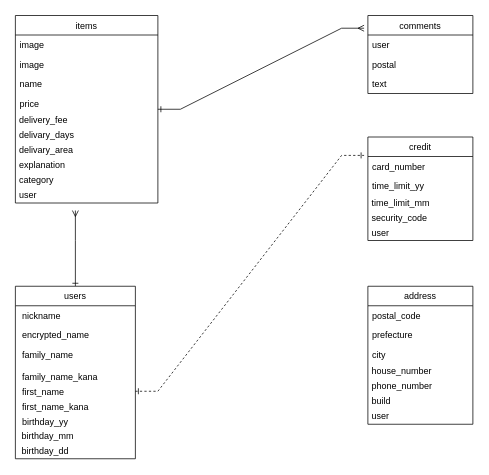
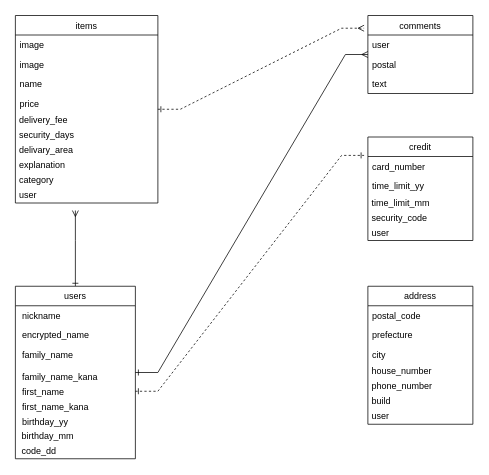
  <mxCell id="0" />
  <mxCell id="1" parent="0" />
+ <mxCell id="2" style="edgeStyle=entityRelationEdgeStyle;rounded=0;orthogonalLoop=1;jettySize=auto;html=1;startArrow=ERone;startFill=0;endArrow=ERmany;endFill=0;" parent="1" source="4" target="26" edge="1"><mxGeometry relative="1" as="geometry" /></mxCell>
  <mxCell id="3" style="edgeStyle=none;rounded=0;orthogonalLoop=1;jettySize=auto;html=1;startArrow=ERone;startFill=0;endArrow=ERmany;endFill=0;" parent="1" source="4" edge="1"><mxGeometry relative="1" as="geometry"><mxPoint x="100" y="280" as="targetPoint" /><Array as="points"><mxPoint x="100" y="320" /></Array></mxGeometry></mxCell>
  <mxCell id="4" value="users" style="swimlane;fontStyle=0;childLayout=stackLayout;horizontal=1;startSize=26;horizontalStack=0;resizeParent=1;resizeParentMax=0;resizeLast=0;collapsible=1;marginBottom=0;" parent="1" vertex="1"><mxGeometry x="20" y="381" width="160" height="230" as="geometry"><mxRectangle x="110" y="170" width="50" height="26" as="alternateBounds" /></mxGeometry></mxCell>
  <mxCell id="5" value=" nickname" style="text;strokeColor=none;fillColor=none;align=left;verticalAlign=top;spacingLeft=4;spacingRight=4;overflow=hidden;rotatable=0;points=[[0,0.5],[1,0.5]];portConstraint=eastwest;" parent="4" vertex="1"><mxGeometry y="26" width="160" height="26" as="geometry" /></mxCell>
  <mxCell id="6" value=" encrypted_name" style="text;strokeColor=none;fillColor=none;align=left;verticalAlign=top;spacingLeft=4;spacingRight=4;overflow=hidden;rotatable=0;points=[[0,0.5],[1,0.5]];portConstraint=eastwest;" parent="4" vertex="1"><mxGeometry y="52" width="160" height="26" as="geometry" /></mxCell>
  <mxCell id="7" value=" family_name" style="text;strokeColor=none;fillColor=none;align=left;verticalAlign=top;spacingLeft=4;spacingRight=4;overflow=hidden;rotatable=0;points=[[0,0.5],[1,0.5]];portConstraint=eastwest;" parent="4" vertex="1"><mxGeometry y="78" width="160" height="32" as="geometry" /></mxCell>
  <mxCell id="8" value=" family_name_kana" style="text;resizable=0;autosize=1;align=left;verticalAlign=middle;points=[];fillColor=none;strokeColor=none;rounded=0;spacingLeft=4;spacingRight=4;" parent="4" vertex="1"><mxGeometry y="110" width="160" height="20" as="geometry" /></mxCell>
  <mxCell id="9" value=" first_name" style="text;align=left;verticalAlign=middle;resizable=0;points=[];autosize=1;strokeColor=none;spacingLeft=4;spacingRight=4;" parent="4" vertex="1"><mxGeometry y="130" width="160" height="20" as="geometry" /></mxCell>
  <mxCell id="10" value=" first_name_kana" style="text;align=left;verticalAlign=middle;resizable=0;points=[];autosize=1;strokeColor=none;spacingLeft=4;spacingRight=4;" parent="4" vertex="1"><mxGeometry y="150" width="160" height="20" as="geometry" /></mxCell>
  <mxCell id="11" value=" birthday_yy" style="text;align=left;verticalAlign=middle;resizable=0;points=[];autosize=1;strokeColor=none;spacingLeft=4;spacingRight=4;" parent="4" vertex="1"><mxGeometry y="170" width="160" height="20" as="geometry" /></mxCell>
  <mxCell id="12" value="&amp;nbsp; birthday_mm" style="text;html=1;align=left;verticalAlign=middle;resizable=0;points=[];autosize=1;strokeColor=none;" vertex="1" parent="4"><mxGeometry y="190" width="160" height="20" as="geometry" /></mxCell>
- <mxCell id="13" value="&amp;nbsp; birthday_dd" style="text;html=1;align=left;verticalAlign=middle;resizable=0;points=[];autosize=1;strokeColor=none;" vertex="1" parent="4"><mxGeometry y="210" width="160" height="20" as="geometry" /></mxCell>
- <mxCell id="14" style="edgeStyle=entityRelationEdgeStyle;rounded=0;orthogonalLoop=1;jettySize=auto;html=1;entryX=-0.036;entryY=0.163;entryDx=0;entryDy=0;entryPerimeter=0;startArrow=ERone;startFill=0;endArrow=ERmany;endFill=0;" parent="1" source="15" target="26" edge="1"><mxGeometry relative="1" as="geometry" /></mxCell>
+ <mxCell id="13" value="&amp;nbsp; code_dd" style="text;html=1;align=left;verticalAlign=middle;resizable=0;points=[];autosize=1;strokeColor=none;" vertex="1" parent="4"><mxGeometry y="210" width="160" height="20" as="geometry" /></mxCell>
+ <mxCell id="14" style="edgeStyle=entityRelationEdgeStyle;rounded=0;orthogonalLoop=1;jettySize=auto;html=1;entryX=-0.036;entryY=0.163;entryDx=0;entryDy=0;entryPerimeter=0;startArrow=ERone;startFill=0;endArrow=ERmany;endFill=0;dashed=1;" parent="1" source="15" target="26" edge="1"><mxGeometry relative="1" as="geometry" /></mxCell>
  <mxCell id="15" value="items" style="swimlane;fontStyle=0;childLayout=stackLayout;horizontal=1;startSize=26;horizontalStack=0;resizeParent=1;resizeParentMax=0;resizeLast=0;collapsible=1;marginBottom=0;align=center;" parent="1" vertex="1"><mxGeometry x="20" y="20" width="190" height="250" as="geometry" /></mxCell>
  <mxCell id="16" value="image" style="text;strokeColor=none;fillColor=none;align=left;verticalAlign=top;spacingLeft=4;spacingRight=4;overflow=hidden;rotatable=0;points=[[0,0.5],[1,0.5]];portConstraint=eastwest;" parent="15" vertex="1"><mxGeometry y="26" width="190" height="26" as="geometry" /></mxCell>
  <mxCell id="17" value="image" style="text;strokeColor=none;fillColor=none;align=left;verticalAlign=top;spacingLeft=4;spacingRight=4;overflow=hidden;rotatable=0;points=[[0,0.5],[1,0.5]];portConstraint=eastwest;" parent="15" vertex="1"><mxGeometry y="52" width="190" height="26" as="geometry" /></mxCell>
  <mxCell id="18" value="name" style="text;strokeColor=none;fillColor=none;align=left;verticalAlign=top;spacingLeft=4;spacingRight=4;overflow=hidden;rotatable=0;points=[[0,0.5],[1,0.5]];portConstraint=eastwest;" parent="15" vertex="1"><mxGeometry y="78" width="190" height="26" as="geometry" /></mxCell>
  <mxCell id="19" value="price" style="text;strokeColor=none;fillColor=none;align=left;verticalAlign=top;spacingLeft=4;spacingRight=4;overflow=hidden;rotatable=0;points=[[0,0.5],[1,0.5]];portConstraint=eastwest;" parent="15" vertex="1"><mxGeometry y="104" width="190" height="26" as="geometry" /></mxCell>
  <mxCell id="20" value="&amp;nbsp;delivery_fee&lt;span style=&quot;white-space: pre&quot;&gt;&#09;&lt;/span&gt;" style="text;html=1;align=left;verticalAlign=middle;resizable=0;points=[];autosize=1;strokeColor=none;" parent="15" vertex="1"><mxGeometry y="130" width="190" height="20" as="geometry" /></mxCell>
- <mxCell id="21" value="&amp;nbsp;delivary_days" style="text;html=1;align=left;verticalAlign=middle;resizable=0;points=[];autosize=1;strokeColor=none;" parent="15" vertex="1"><mxGeometry y="150" width="190" height="20" as="geometry" /></mxCell>
+ <mxCell id="21" value="&amp;nbsp;security_days" style="text;html=1;align=left;verticalAlign=middle;resizable=0;points=[];autosize=1;strokeColor=none;" parent="15" vertex="1"><mxGeometry y="150" width="190" height="20" as="geometry" /></mxCell>
  <mxCell id="22" value="&amp;nbsp;delivary_area" style="text;html=1;align=left;verticalAlign=middle;resizable=0;points=[];autosize=1;strokeColor=none;" parent="15" vertex="1"><mxGeometry y="170" width="190" height="20" as="geometry" /></mxCell>
  <mxCell id="23" value="&amp;nbsp;explanation" style="text;html=1;align=left;verticalAlign=middle;resizable=0;points=[];autosize=1;strokeColor=none;" parent="15" vertex="1"><mxGeometry y="190" width="190" height="20" as="geometry" /></mxCell>
  <mxCell id="24" value="&amp;nbsp;category" style="text;html=1;align=left;verticalAlign=middle;resizable=0;points=[];autosize=1;strokeColor=none;" parent="15" vertex="1"><mxGeometry y="210" width="190" height="20" as="geometry" /></mxCell>
  <mxCell id="25" value="&amp;nbsp;user" style="text;html=1;align=left;verticalAlign=middle;resizable=0;points=[];autosize=1;strokeColor=none;" parent="15" vertex="1"><mxGeometry y="230" width="190" height="20" as="geometry" /></mxCell>
  <mxCell id="26" value="comments" style="swimlane;fontStyle=0;childLayout=stackLayout;horizontal=1;startSize=26;horizontalStack=0;resizeParent=1;resizeParentMax=0;resizeLast=0;collapsible=1;marginBottom=0;align=center;verticalAlign=middle;html=0;" parent="1" vertex="1"><mxGeometry x="490" y="20" width="140" height="104" as="geometry" /></mxCell>
  <mxCell id="27" value="user" style="text;strokeColor=none;fillColor=none;align=left;verticalAlign=top;spacingLeft=4;spacingRight=4;overflow=hidden;rotatable=0;points=[[0,0.5],[1,0.5]];portConstraint=eastwest;" parent="26" vertex="1"><mxGeometry y="26" width="140" height="26" as="geometry" /></mxCell>
  <mxCell id="28" value="postal" style="text;strokeColor=none;fillColor=none;align=left;verticalAlign=top;spacingLeft=4;spacingRight=4;overflow=hidden;rotatable=0;points=[[0,0.5],[1,0.5]];portConstraint=eastwest;" parent="26" vertex="1"><mxGeometry y="52" width="140" height="26" as="geometry" /></mxCell>
  <mxCell id="29" value="text" style="text;strokeColor=none;fillColor=none;align=left;verticalAlign=top;spacingLeft=4;spacingRight=4;overflow=hidden;rotatable=0;points=[[0,0.5],[1,0.5]];portConstraint=eastwest;" parent="26" vertex="1"><mxGeometry y="78" width="140" height="26" as="geometry" /></mxCell>
  <mxCell id="30" value="credit" style="swimlane;fontStyle=0;childLayout=stackLayout;horizontal=1;startSize=26;horizontalStack=0;resizeParent=1;resizeParentMax=0;resizeLast=0;collapsible=1;marginBottom=0;align=center;verticalAlign=middle;html=0;" parent="1" vertex="1"><mxGeometry x="490" y="182" width="140" height="138" as="geometry" /></mxCell>
  <mxCell id="31" value="card_number" style="text;strokeColor=none;fillColor=none;align=left;verticalAlign=top;spacingLeft=4;spacingRight=4;overflow=hidden;rotatable=0;points=[[0,0.5],[1,0.5]];portConstraint=eastwest;" parent="30" vertex="1"><mxGeometry y="26" width="140" height="26" as="geometry" /></mxCell>
  <mxCell id="32" value="time_limit_yy" style="text;strokeColor=none;fillColor=none;align=left;verticalAlign=top;spacingLeft=4;spacingRight=4;overflow=hidden;rotatable=0;points=[[0,0.5],[1,0.5]];portConstraint=eastwest;" parent="30" vertex="1"><mxGeometry y="52" width="140" height="26" as="geometry" /></mxCell>
  <mxCell id="33" value="&amp;nbsp;time_limit_mm" style="text;html=1;align=left;verticalAlign=middle;resizable=0;points=[];autosize=1;strokeColor=none;" vertex="1" parent="30"><mxGeometry y="78" width="140" height="20" as="geometry" /></mxCell>
  <mxCell id="34" value="&amp;nbsp;security_code" style="text;html=1;align=left;verticalAlign=middle;resizable=0;points=[];autosize=1;strokeColor=none;" parent="30" vertex="1"><mxGeometry y="98" width="140" height="20" as="geometry" /></mxCell>
  <mxCell id="35" value="&amp;nbsp;user" style="text;html=1;align=left;verticalAlign=middle;resizable=0;points=[];autosize=1;strokeColor=none;" parent="30" vertex="1"><mxGeometry y="118" width="140" height="20" as="geometry" /></mxCell>
  <mxCell id="36" value="address" style="swimlane;fontStyle=0;childLayout=stackLayout;horizontal=1;startSize=26;horizontalStack=0;resizeParent=1;resizeParentMax=0;resizeLast=0;collapsible=1;marginBottom=0;align=center;verticalAlign=middle;html=0;" parent="1" vertex="1"><mxGeometry x="490" y="381" width="140" height="184" as="geometry" /></mxCell>
  <mxCell id="37" value="postal_code" style="text;strokeColor=none;fillColor=none;align=left;verticalAlign=top;spacingLeft=4;spacingRight=4;overflow=hidden;rotatable=0;points=[[0,0.5],[1,0.5]];portConstraint=eastwest;" parent="36" vertex="1"><mxGeometry y="26" width="140" height="26" as="geometry" /></mxCell>
  <mxCell id="38" value="prefecture    " style="text;strokeColor=none;fillColor=none;align=left;verticalAlign=top;spacingLeft=4;spacingRight=4;overflow=hidden;rotatable=0;points=[[0,0.5],[1,0.5]];portConstraint=eastwest;" parent="36" vertex="1"><mxGeometry y="52" width="140" height="26" as="geometry" /></mxCell>
  <mxCell id="39" value="city" style="text;strokeColor=none;fillColor=none;align=left;verticalAlign=top;spacingLeft=4;spacingRight=4;overflow=hidden;rotatable=0;points=[[0,0.5],[1,0.5]];portConstraint=eastwest;" parent="36" vertex="1"><mxGeometry y="78" width="140" height="26" as="geometry" /></mxCell>
  <mxCell id="40" value="&amp;nbsp;house_number" style="text;html=1;align=left;verticalAlign=middle;resizable=0;points=[];autosize=1;strokeColor=none;" parent="36" vertex="1"><mxGeometry y="104" width="140" height="20" as="geometry" /></mxCell>
  <mxCell id="41" value="&amp;nbsp;phone_number" style="text;html=1;align=left;verticalAlign=middle;resizable=0;points=[];autosize=1;strokeColor=none;" parent="36" vertex="1"><mxGeometry y="124" width="140" height="20" as="geometry" /></mxCell>
  <mxCell id="42" value="&amp;nbsp;build" style="text;html=1;align=left;verticalAlign=middle;resizable=0;points=[];autosize=1;strokeColor=none;" parent="36" vertex="1"><mxGeometry y="144" width="140" height="20" as="geometry" /></mxCell>
  <mxCell id="43" value="&amp;nbsp;user" style="text;html=1;align=left;verticalAlign=middle;resizable=0;points=[];autosize=1;strokeColor=none;" parent="36" vertex="1"><mxGeometry y="164" width="140" height="20" as="geometry" /></mxCell>
  <mxCell id="44" style="edgeStyle=entityRelationEdgeStyle;rounded=0;orthogonalLoop=1;jettySize=auto;html=1;entryX=-0.036;entryY=0.178;entryDx=0;entryDy=0;entryPerimeter=0;startArrow=ERone;startFill=0;endArrow=ERone;endFill=0;dashed=1;" parent="1" source="9" target="30" edge="1"><mxGeometry relative="1" as="geometry" /></mxCell>
